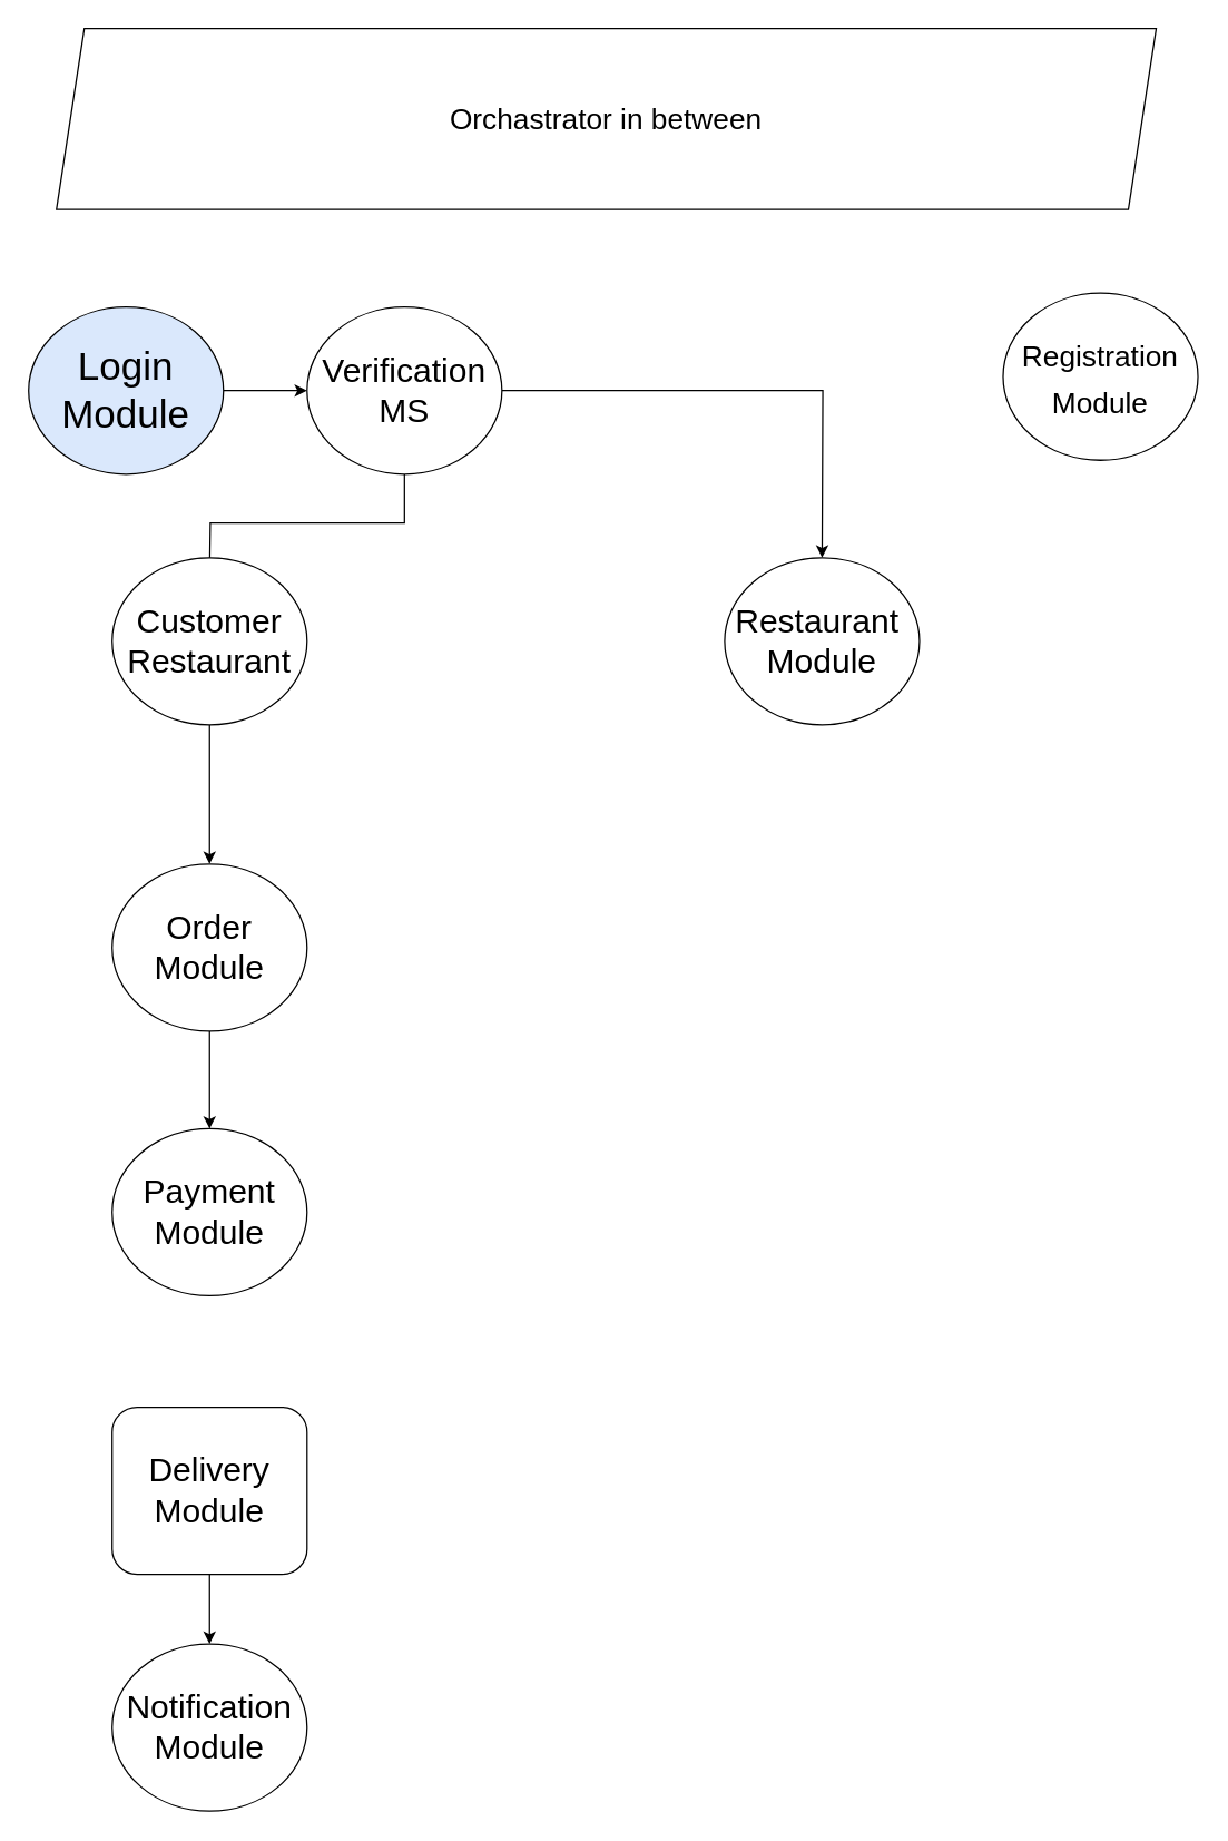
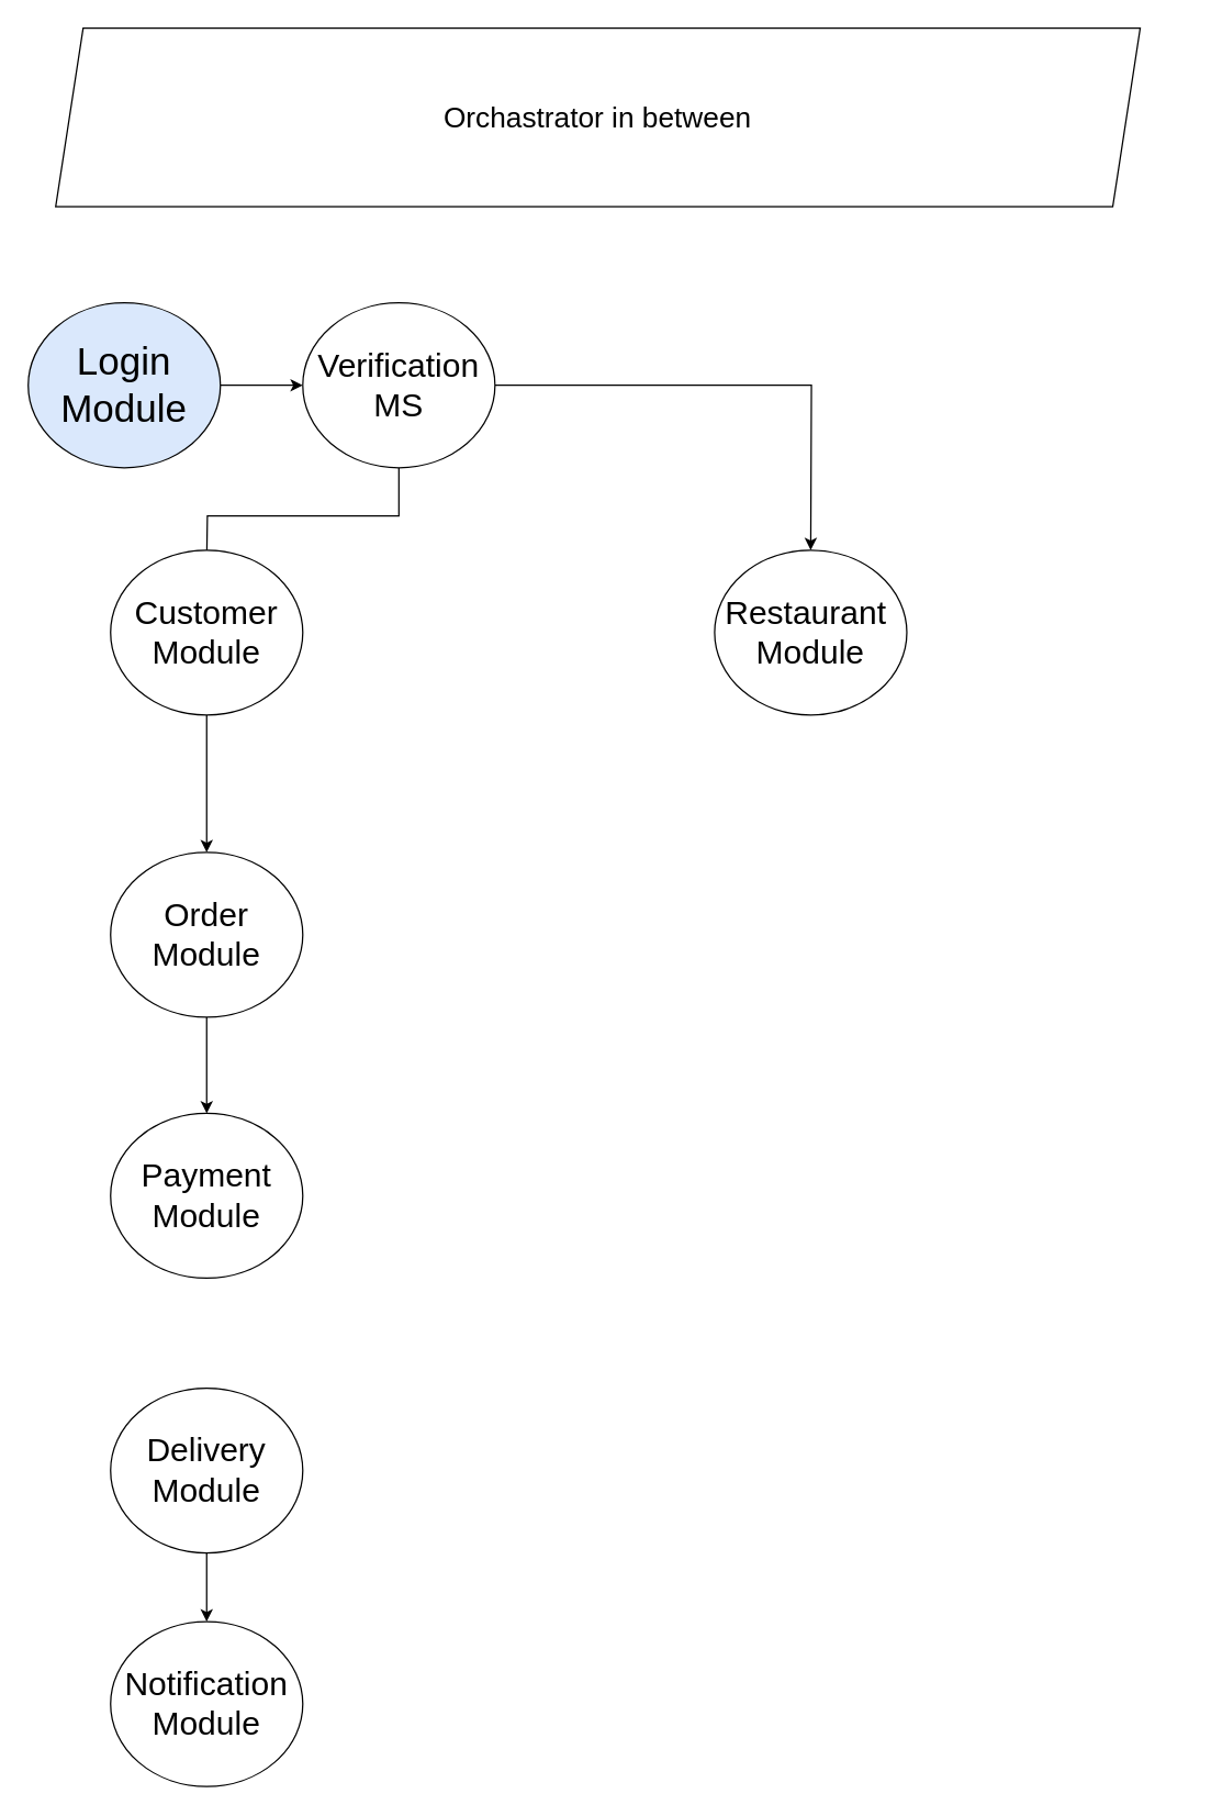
  <mxCell id="0" />
  <mxCell id="1" parent="0" />
  <mxCell id="2" style="edgeStyle=orthogonalEdgeStyle;rounded=0;orthogonalLoop=1;jettySize=auto;html=1;fontSize=28;" edge="1" parent="1" source="3"><mxGeometry relative="1" as="geometry"><mxPoint x="220" y="280" as="targetPoint" /></mxGeometry></mxCell>
  <mxCell id="3" value="&lt;p&gt;Login Module&lt;/p&gt;" style="ellipse;whiteSpace=wrap;html=1;fontSize=28;align=center;fillColor=#dae8fc;" vertex="1" parent="1"><mxGeometry x="20" y="220" width="140" height="120" as="geometry" /></mxCell>
  <mxCell id="4" style="edgeStyle=orthogonalEdgeStyle;rounded=0;orthogonalLoop=1;jettySize=auto;html=1;exitX=0.5;exitY=1;exitDx=0;exitDy=0;fontSize=24;" edge="1" parent="1" source="6"><mxGeometry relative="1" as="geometry"><mxPoint x="150" y="410" as="targetPoint" /></mxGeometry></mxCell>
  <mxCell id="5" style="edgeStyle=orthogonalEdgeStyle;rounded=0;orthogonalLoop=1;jettySize=auto;html=1;fontSize=24;" edge="1" parent="1" source="6"><mxGeometry relative="1" as="geometry"><mxPoint x="590" y="400" as="targetPoint" /></mxGeometry></mxCell>
  <mxCell id="6" value="&lt;p style=&quot;font-size: 24px;&quot;&gt;Verification MS&lt;/p&gt;" style="ellipse;whiteSpace=wrap;html=1;fontSize=24;align=center;" vertex="1" parent="1"><mxGeometry x="220" y="220" width="140" height="120" as="geometry" /></mxCell>
  <mxCell id="7" style="edgeStyle=orthogonalEdgeStyle;rounded=0;orthogonalLoop=1;jettySize=auto;html=1;fontSize=24;" edge="1" parent="1" source="8"><mxGeometry relative="1" as="geometry"><mxPoint x="150" y="620" as="targetPoint" /></mxGeometry></mxCell>
- <mxCell id="8" value="&lt;p style=&quot;font-size: 24px;&quot;&gt;Customer Restaurant&lt;/p&gt;" style="ellipse;whiteSpace=wrap;html=1;fontSize=24;align=center;" vertex="1" parent="1"><mxGeometry x="80" y="400" width="140" height="120" as="geometry" /></mxCell>
+ <mxCell id="8" value="&lt;p style=&quot;font-size: 24px;&quot;&gt;Customer Module&lt;/p&gt;" style="ellipse;whiteSpace=wrap;html=1;fontSize=24;align=center;" vertex="1" parent="1"><mxGeometry x="80" y="400" width="140" height="120" as="geometry" /></mxCell>
  <mxCell id="9" value="&lt;p style=&quot;font-size: 24px;&quot;&gt;Restaurant&amp;nbsp; Module&lt;/p&gt;" style="ellipse;whiteSpace=wrap;html=1;fontSize=24;align=center;" vertex="1" parent="1"><mxGeometry x="520" y="400" width="140" height="120" as="geometry" /></mxCell>
  <mxCell id="10" style="edgeStyle=orthogonalEdgeStyle;rounded=0;orthogonalLoop=1;jettySize=auto;html=1;fontSize=24;" edge="1" parent="1" source="11"><mxGeometry relative="1" as="geometry"><mxPoint x="150" y="810" as="targetPoint" /></mxGeometry></mxCell>
  <mxCell id="11" value="&lt;p style=&quot;font-size: 24px;&quot;&gt;Order Module&lt;/p&gt;" style="ellipse;whiteSpace=wrap;html=1;fontSize=24;align=center;" vertex="1" parent="1"><mxGeometry x="80" y="620" width="140" height="120" as="geometry" /></mxCell>
  <mxCell id="12" value="&lt;p style=&quot;font-size: 24px;&quot;&gt;Payment Module&lt;/p&gt;" style="ellipse;whiteSpace=wrap;html=1;fontSize=24;align=center;" vertex="1" parent="1"><mxGeometry x="80" y="810" width="140" height="120" as="geometry" /></mxCell>
- <mxCell id="13" value="&lt;p&gt;&lt;font style=&quot;font-size: 21px;&quot;&gt;Registration Module&lt;/font&gt;&lt;/p&gt;" style="ellipse;whiteSpace=wrap;html=1;fontSize=28;align=center;" vertex="1" parent="1"><mxGeometry x="720" y="210" width="140" height="120" as="geometry" /></mxCell>
  <mxCell id="14" style="edgeStyle=orthogonalEdgeStyle;rounded=0;orthogonalLoop=1;jettySize=auto;html=1;fontSize=21;" edge="1" parent="1" source="15"><mxGeometry relative="1" as="geometry"><mxPoint x="150" y="1180" as="targetPoint" /></mxGeometry></mxCell>
- <mxCell id="15" value="&lt;p style=&quot;font-size: 24px;&quot;&gt;Delivery Module&lt;/p&gt;" style="whiteSpace=wrap;html=1;fontSize=24;align=center;rounded=1;" vertex="1" parent="1"><mxGeometry x="80" y="1010" width="140" height="120" as="geometry" /></mxCell>
+ <mxCell id="15" value="&lt;p style=&quot;font-size: 24px;&quot;&gt;Delivery Module&lt;/p&gt;" style="ellipse;whiteSpace=wrap;html=1;fontSize=24;align=center;" vertex="1" parent="1"><mxGeometry x="80" y="1010" width="140" height="120" as="geometry" /></mxCell>
  <mxCell id="16" value="&lt;p style=&quot;font-size: 24px;&quot;&gt;Notification Module&lt;/p&gt;" style="ellipse;whiteSpace=wrap;html=1;fontSize=24;align=center;" vertex="1" parent="1"><mxGeometry x="80" y="1180" width="140" height="120" as="geometry" /></mxCell>
  <mxCell id="17" value="Orchastrator in between" style="shape=parallelogram;perimeter=parallelogramPerimeter;whiteSpace=wrap;html=1;fixedSize=1;labelBackgroundColor=#FFFFFF;fontSize=21;" vertex="1" parent="1"><mxGeometry x="40" y="20" width="790" height="130" as="geometry" /></mxCell>
